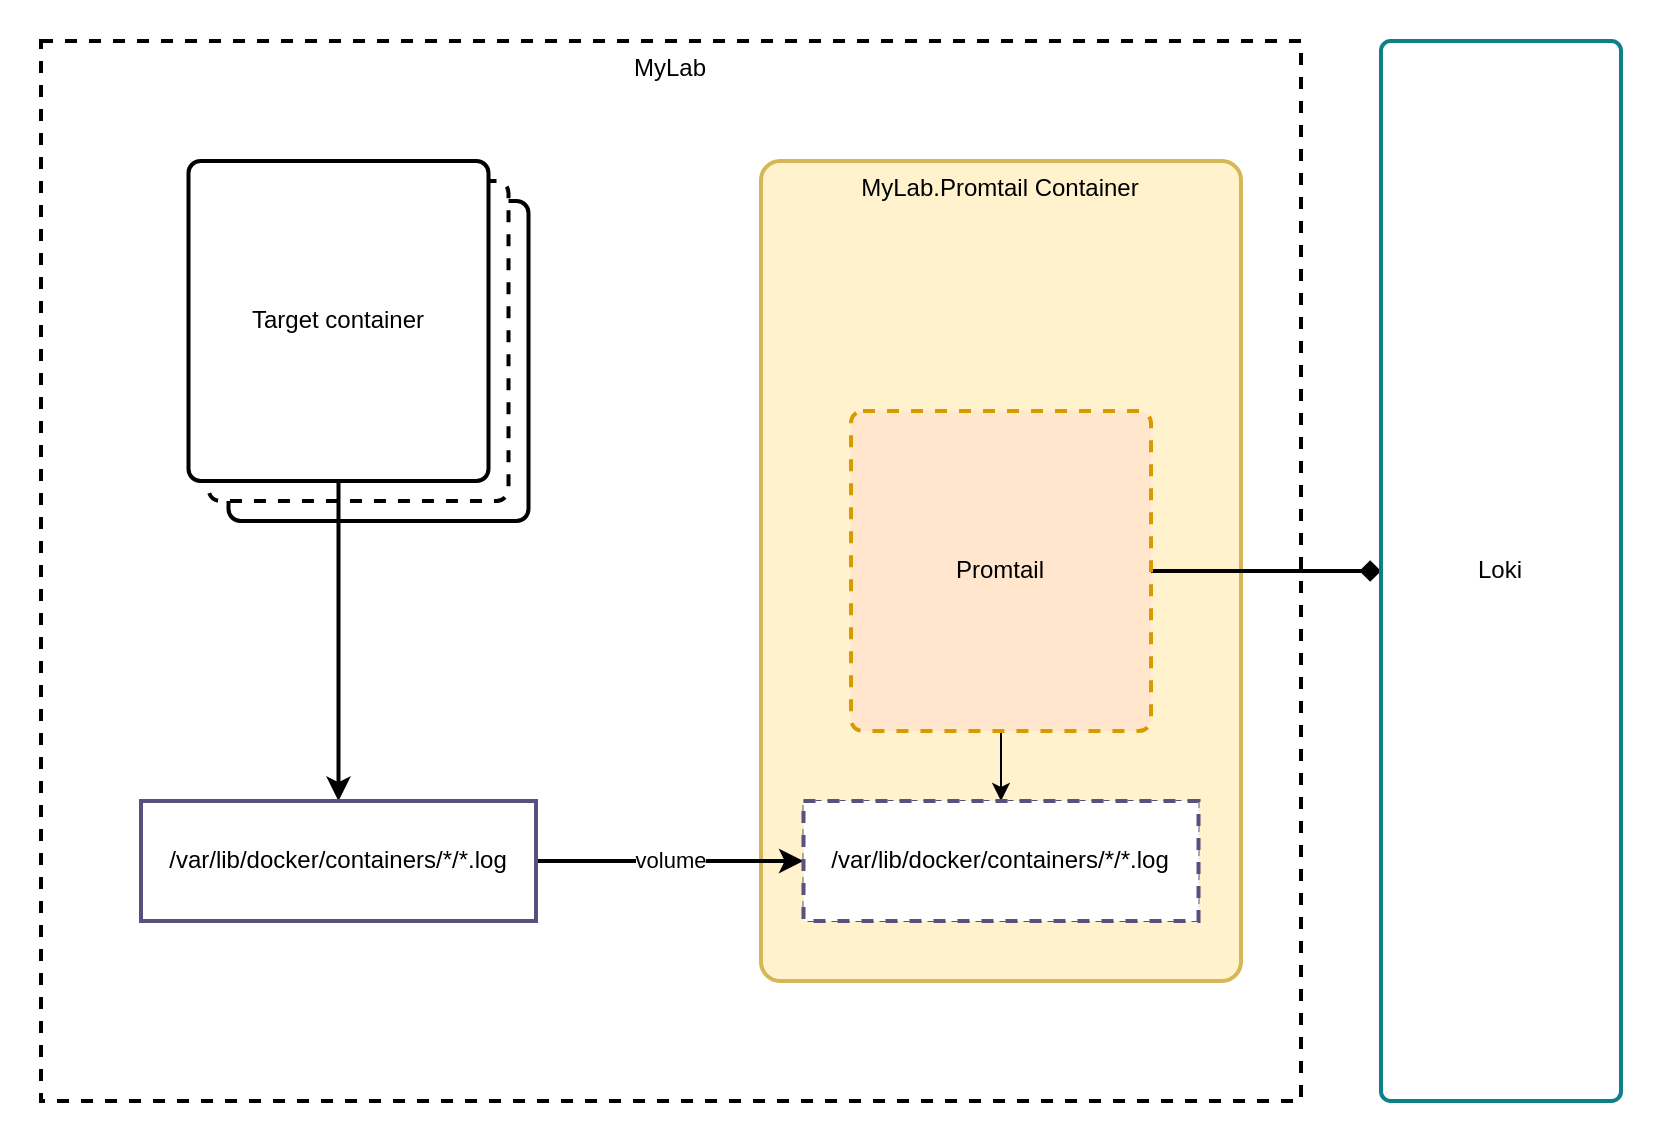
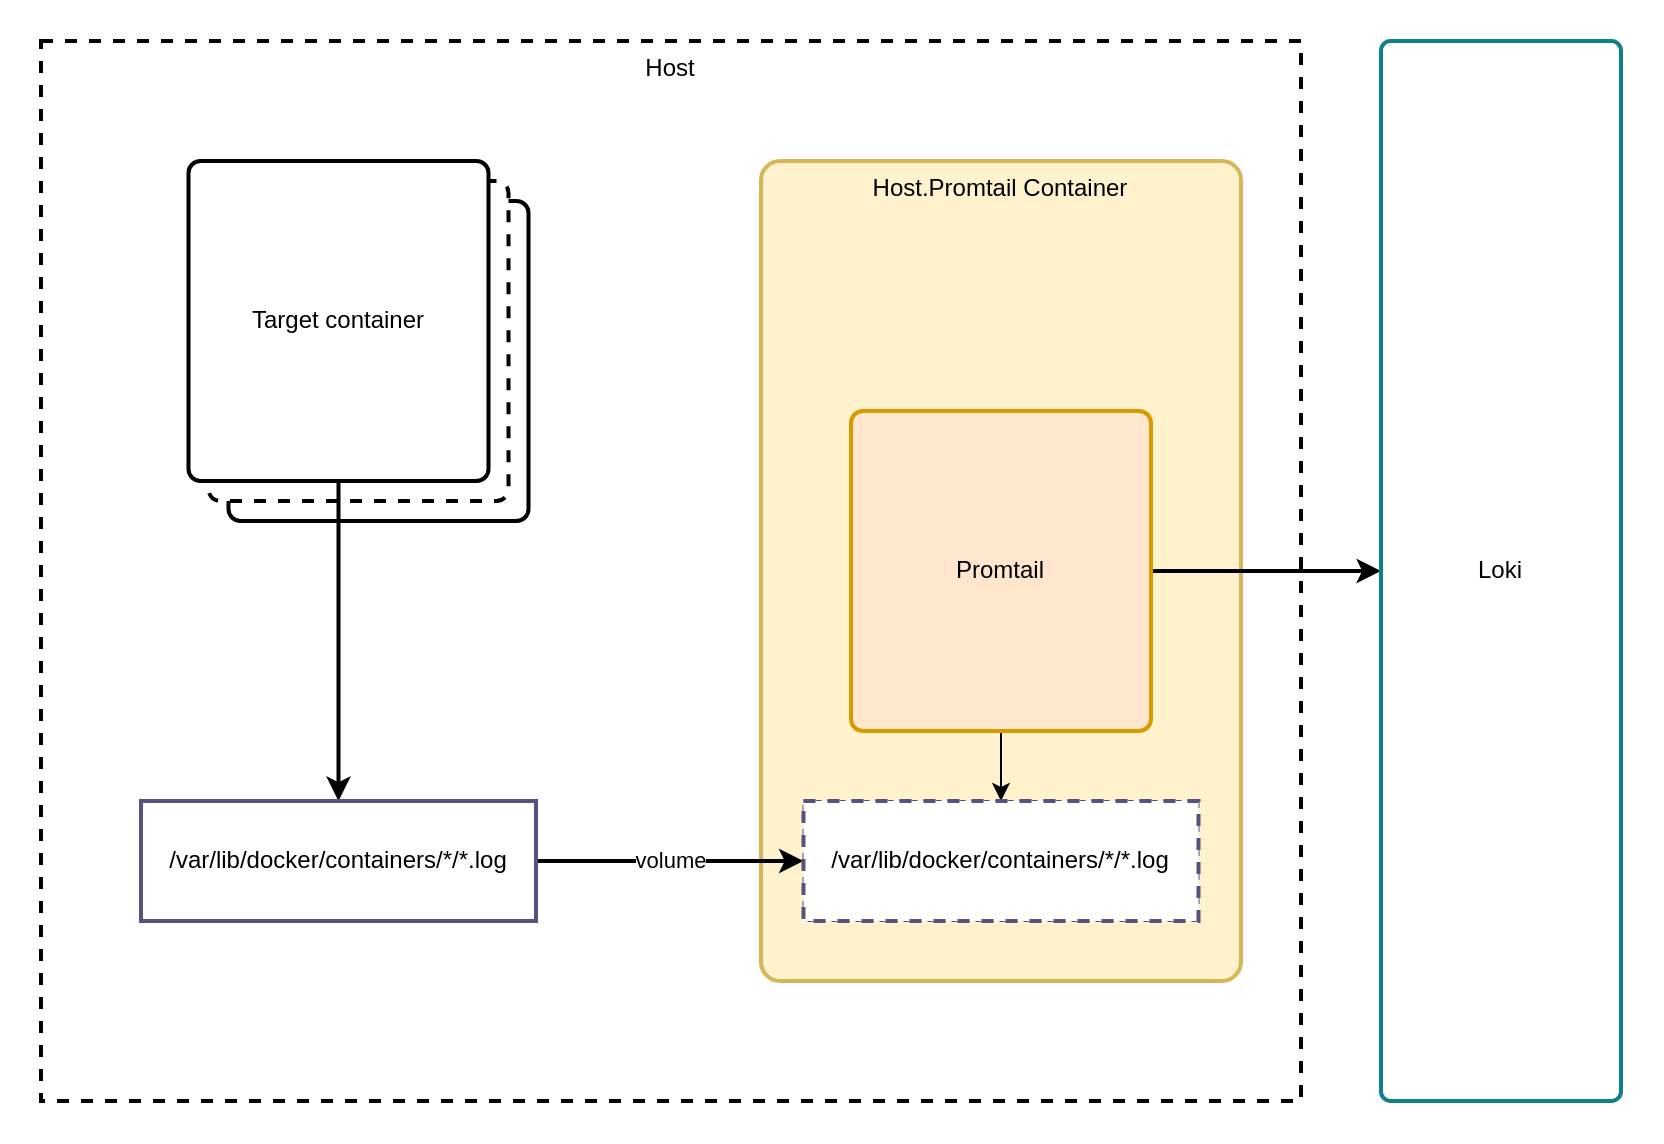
  <mxCell id="0" />
  <mxCell id="1" parent="0" />
- <mxCell id="2" value="MyLab" style="rounded=0;whiteSpace=wrap;html=1;shadow=0;dashed=1;strokeColor=#000000;align=center;verticalAlign=top;strokeWidth=2;" parent="1" vertex="1"><mxGeometry x="20" y="20" width="630" height="530" as="geometry" /></mxCell>
+ <mxCell id="2" value="Host" style="rounded=0;whiteSpace=wrap;html=1;shadow=0;dashed=1;strokeColor=#000000;align=center;verticalAlign=top;strokeWidth=2;" parent="1" vertex="1"><mxGeometry x="20" y="20" width="630" height="530" as="geometry" /></mxCell>
  <mxCell id="3" value="Target container" style="rounded=1;whiteSpace=wrap;html=1;arcSize=4;strokeWidth=2;" parent="1" vertex="1"><mxGeometry x="113.75" y="100" width="150" height="160" as="geometry" /></mxCell>
  <mxCell id="4" value="Target container" style="rounded=1;whiteSpace=wrap;html=1;arcSize=4;dashed=1;strokeWidth=2;" parent="1" vertex="1"><mxGeometry x="103.75" y="90" width="150" height="160" as="geometry" /></mxCell>
  <mxCell id="5" style="edgeStyle=orthogonalEdgeStyle;rounded=0;orthogonalLoop=1;jettySize=auto;html=1;exitX=0.5;exitY=1;exitDx=0;exitDy=0;entryX=0.5;entryY=0;entryDx=0;entryDy=0;strokeWidth=2;" parent="1" source="6" target="9" edge="1"><mxGeometry relative="1" as="geometry" /></mxCell>
  <mxCell id="6" value="Target container" style="rounded=1;whiteSpace=wrap;html=1;arcSize=4;strokeWidth=2;" parent="1" vertex="1"><mxGeometry x="93.75" y="80" width="150" height="160" as="geometry" /></mxCell>
- <mxCell id="7" value="MyLab.Promtail Container" style="rounded=1;whiteSpace=wrap;html=1;arcSize=4;align=center;verticalAlign=top;fillColor=#fff2cc;strokeColor=#d6b656;strokeWidth=2;" parent="1" vertex="1"><mxGeometry x="380" y="80" width="240" height="410" as="geometry" /></mxCell>
+ <mxCell id="7" value="Host.Promtail Container" style="rounded=1;whiteSpace=wrap;html=1;arcSize=4;align=center;verticalAlign=top;fillColor=#fff2cc;strokeColor=#d6b656;strokeWidth=2;" parent="1" vertex="1"><mxGeometry x="380" y="80" width="240" height="410" as="geometry" /></mxCell>
  <mxCell id="8" value="volume" style="edgeStyle=orthogonalEdgeStyle;rounded=0;orthogonalLoop=1;jettySize=auto;html=1;entryX=0;entryY=0.5;entryDx=0;entryDy=0;strokeWidth=2;" parent="1" source="9" target="10" edge="1"><mxGeometry relative="1" as="geometry" /></mxCell>
  <mxCell id="9" value="/var/lib/docker/containers/*/*.log" style="rounded=0;whiteSpace=wrap;html=1;shadow=0;strokeColor=#56517e;align=center;fillColor=#ffffff;strokeWidth=2;" parent="1" vertex="1"><mxGeometry x="70" y="400" width="197.5" height="60" as="geometry" /></mxCell>
  <mxCell id="10" value="/var/lib/docker/containers/*/*.log" style="rounded=0;whiteSpace=wrap;html=1;shadow=0;strokeColor=#56517e;align=center;dashed=1;fillColor=#d0cee2;" parent="1" vertex="1"><mxGeometry x="401.25" y="400" width="197.5" height="60" as="geometry" /></mxCell>
  <mxCell id="11" style="edgeStyle=orthogonalEdgeStyle;rounded=0;orthogonalLoop=1;jettySize=auto;html=1;entryX=0.5;entryY=0;entryDx=0;entryDy=0;" parent="1" source="13" target="10" edge="1"><mxGeometry relative="1" as="geometry" /></mxCell>
- <mxCell id="12" style="edgeStyle=orthogonalEdgeStyle;rounded=0;orthogonalLoop=1;jettySize=auto;html=1;exitX=1;exitY=0.5;exitDx=0;exitDy=0;entryX=0;entryY=0.5;entryDx=0;entryDy=0;strokeWidth=2;endArrow=diamond;" parent="1" source="13" target="14" edge="1"><mxGeometry relative="1" as="geometry" /></mxCell>
- <mxCell id="13" value="Promtail" style="rounded=1;whiteSpace=wrap;html=1;arcSize=4;fillColor=#ffe6cc;strokeColor=#d79b00;strokeWidth=2;dashed=1;" parent="1" vertex="1"><mxGeometry x="425" y="205" width="150" height="160" as="geometry" /></mxCell>
+ <mxCell id="12" style="edgeStyle=orthogonalEdgeStyle;rounded=0;orthogonalLoop=1;jettySize=auto;html=1;exitX=1;exitY=0.5;exitDx=0;exitDy=0;entryX=0;entryY=0.5;entryDx=0;entryDy=0;strokeWidth=2;" parent="1" source="13" target="14" edge="1"><mxGeometry relative="1" as="geometry" /></mxCell>
+ <mxCell id="13" value="Promtail" style="rounded=1;whiteSpace=wrap;html=1;arcSize=4;fillColor=#ffe6cc;strokeColor=#d79b00;strokeWidth=2;" parent="1" vertex="1"><mxGeometry x="425" y="205" width="150" height="160" as="geometry" /></mxCell>
  <mxCell id="14" value="Loki" style="rounded=1;whiteSpace=wrap;html=1;arcSize=4;fillColor=#FFFFFF;strokeColor=#0e8088;strokeWidth=2;" parent="1" vertex="1"><mxGeometry x="690" y="20" width="120" height="530" as="geometry" /></mxCell>
  <mxCell id="15" value="/var/lib/docker/containers/*/*.log" style="rounded=0;whiteSpace=wrap;html=1;shadow=0;strokeColor=#56517e;align=center;dashed=1;fillColor=#ffffff;strokeWidth=2;" vertex="1" parent="1"><mxGeometry x="401.25" y="400" width="197.5" height="60" as="geometry" /></mxCell>
